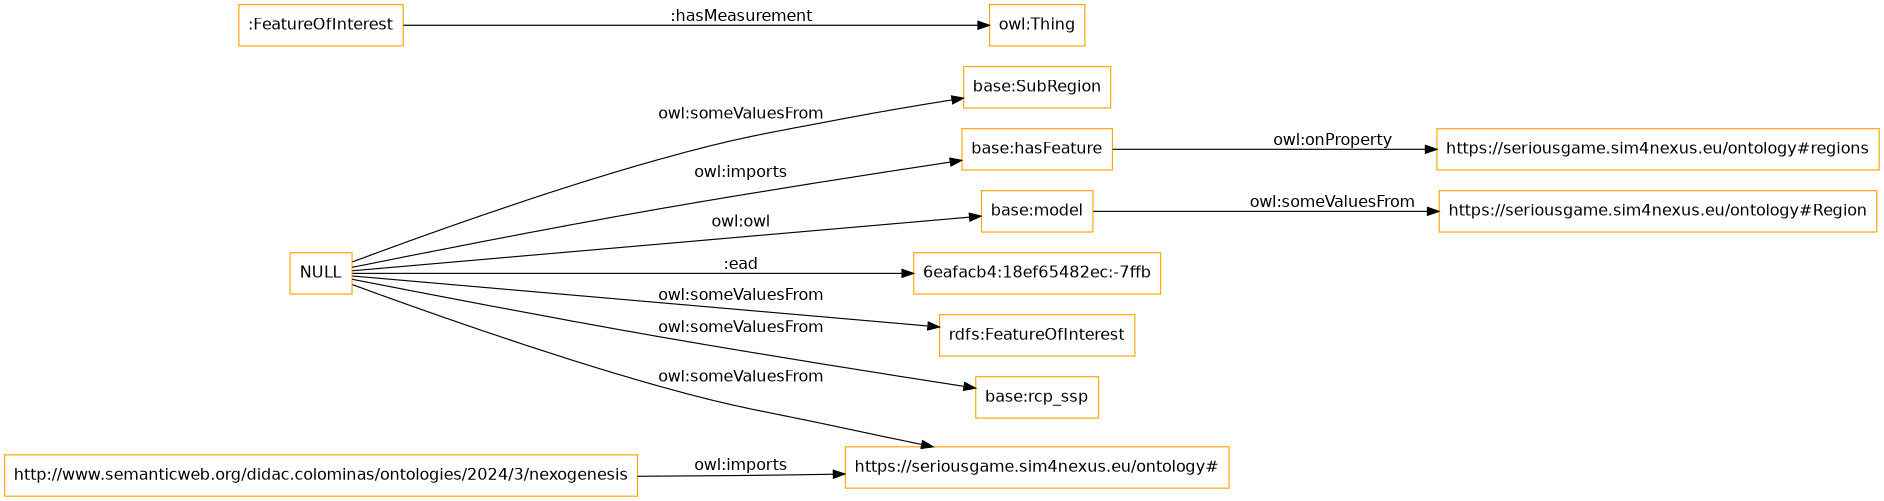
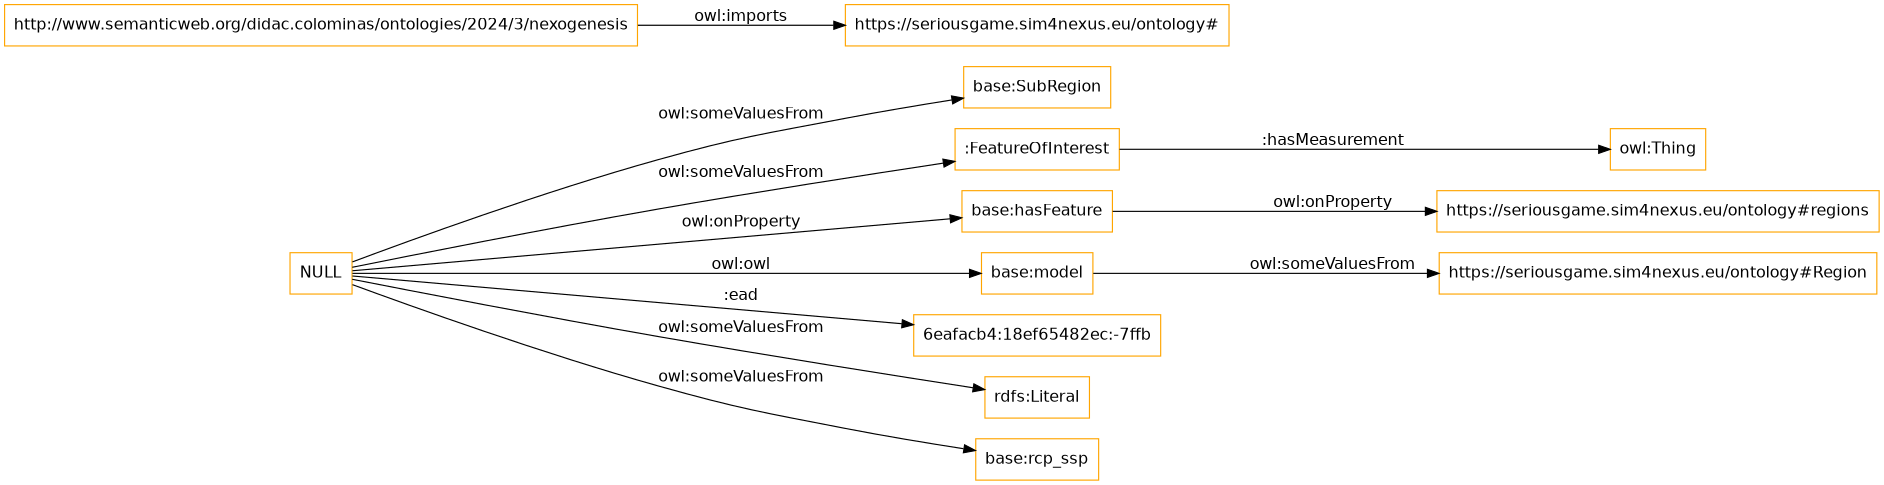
  digraph {
    fontname="DejaVu Sans"
    rankdir=LR
    node [color=orange fontname="DejaVu Sans" shape=rectangle]
    edge [fontname="DejaVu Sans"]
    NULL
    "base:SubRegion"
    ":FeatureOfInterest"
    "base:hasFeature"
    "base:model"
    "6eafacb4:18ef65482ec:-7ffb"
-   "rdfs:Literal" [label="rdfs:FeatureOfInterest"]
+   "rdfs:Literal"
    "base:rcp_ssp"
    "owl:Thing"
    "https://seriousgame.sim4nexus.eu/ontology#regions"
    "https://seriousgame.sim4nexus.eu/ontology#Region"
    "http://www.semanticweb.org/didac.colominas/ontologies/2024/3/nexogenesis"
    "https://seriousgame.sim4nexus.eu/ontology#"
    NULL -> "base:SubRegion" [label="owl:someValuesFrom"]
-   NULL -> "https://seriousgame.sim4nexus.eu/ontology#" [label="owl:someValuesFrom"]
-   NULL -> "base:hasFeature" [label="owl:imports"]
+   NULL -> ":FeatureOfInterest" [label="owl:someValuesFrom"]
+   NULL -> "base:hasFeature" [label="owl:onProperty"]
    NULL -> "base:model" [label="owl:owl"]
    NULL -> "6eafacb4:18ef65482ec:-7ffb" [label=":ead"]
    NULL -> "rdfs:Literal" [label="owl:someValuesFrom"]
    NULL -> "base:rcp_ssp" [label="owl:someValuesFrom"]
    ":FeatureOfInterest" -> "owl:Thing" [label=":hasMeasurement"]
    "base:hasFeature" -> "https://seriousgame.sim4nexus.eu/ontology#regions" [label="owl:onProperty"]
    "base:model" -> "https://seriousgame.sim4nexus.eu/ontology#Region" [label="owl:someValuesFrom"]
    "http://www.semanticweb.org/didac.colominas/ontologies/2024/3/nexogenesis" -> "https://seriousgame.sim4nexus.eu/ontology#" [label="owl:imports"]
  }
